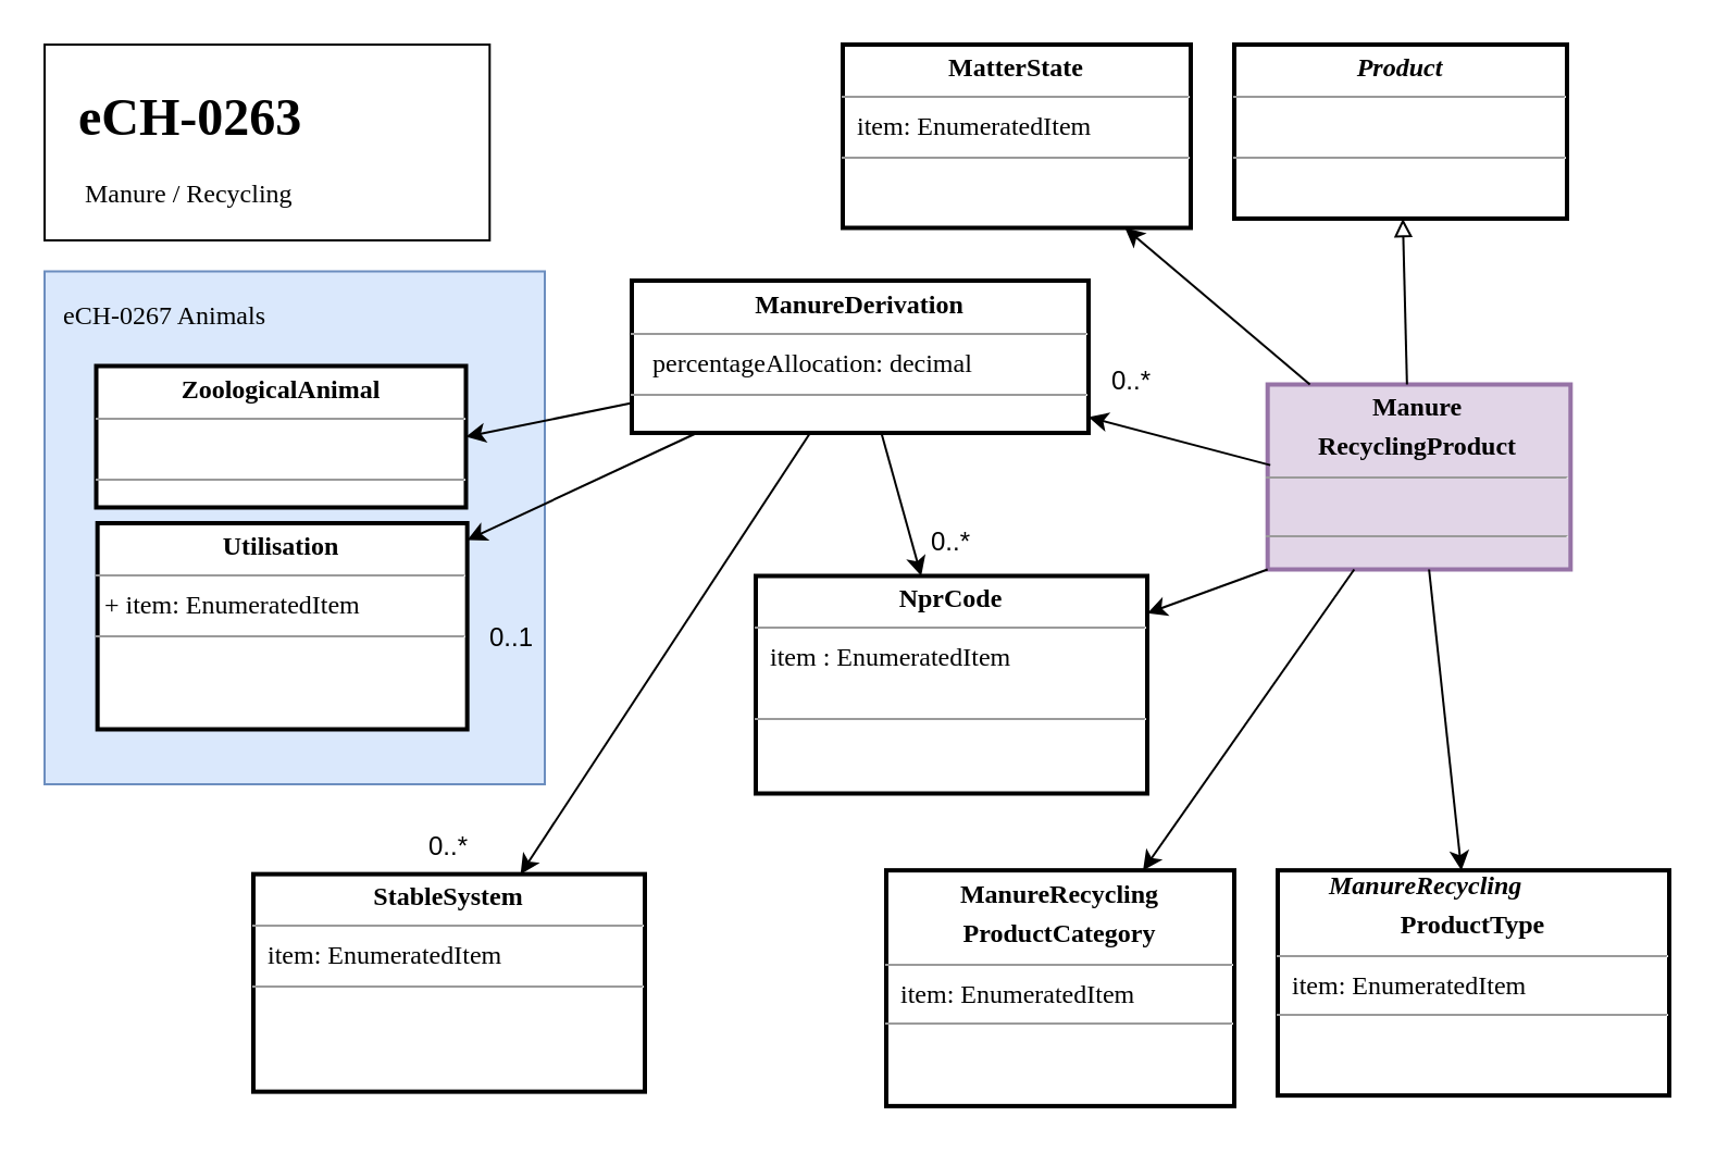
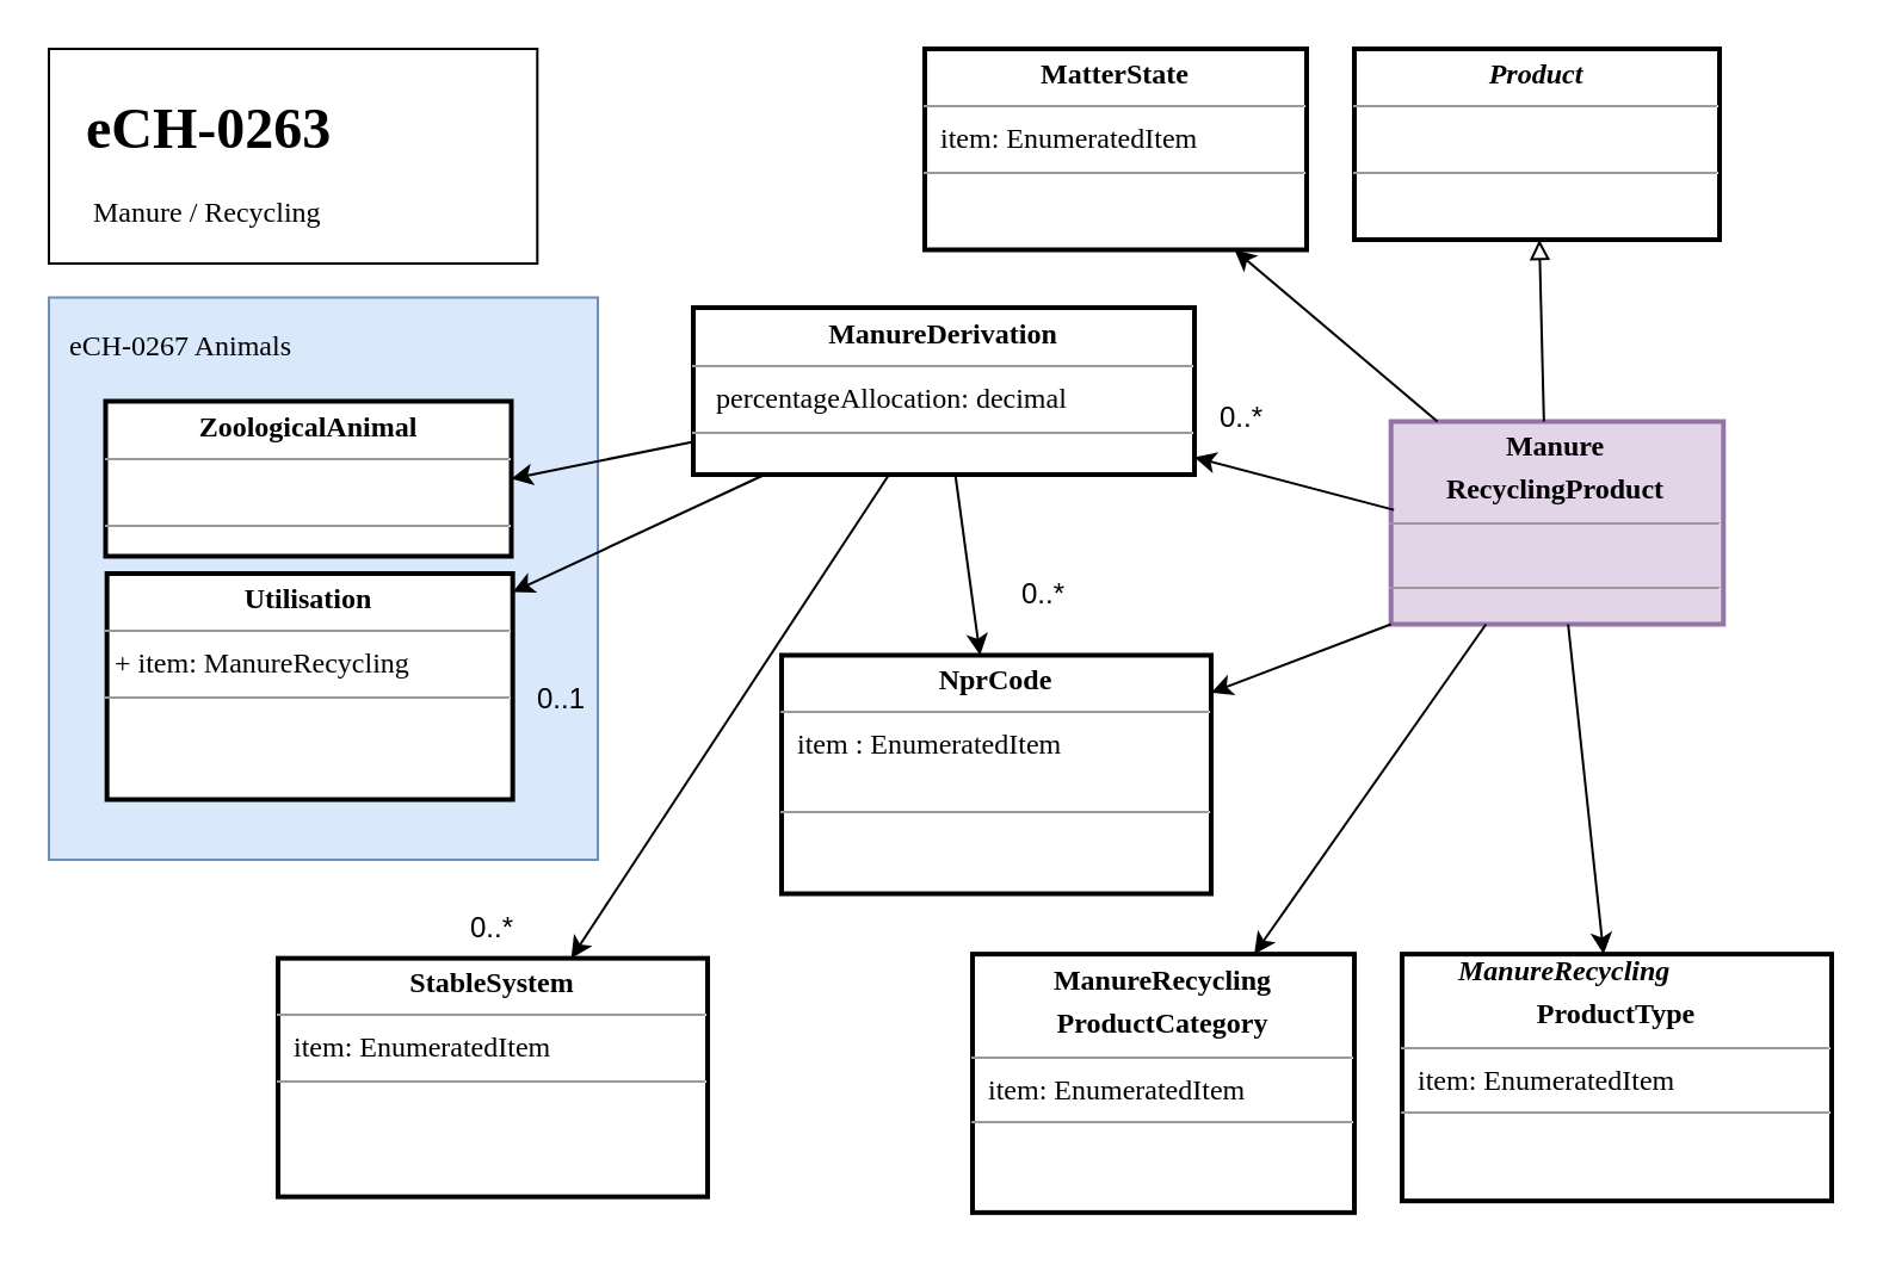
  <mxCell id="0" />
  <mxCell id="1" parent="0" />
  <mxCell id="2" value="&lt;p style=&quot;margin:0px;margin-top:4px;text-align:center;&quot;&gt;&lt;b&gt;Manure&lt;/b&gt;&lt;/p&gt;&lt;p style=&quot;margin:0px;margin-top:4px;text-align:center;&quot;&gt;&lt;b&gt;RecyclingProduct&lt;/b&gt;&lt;/p&gt;&lt;hr size=&quot;1&quot;&gt;&lt;p style=&quot;margin:0px;margin-left:4px;&quot;&gt;&amp;nbsp;&lt;br&gt;&lt;/p&gt;&lt;hr size=&quot;1&quot;&gt;&lt;p style=&quot;margin:0px;margin-left:4px;&quot;&gt;&lt;br&gt;&lt;/p&gt;" style="verticalAlign=top;align=left;overflow=fill;fontSize=12;fontFamily=Verdana;html=1;sketch=0;strokeWidth=2;fillColor=#e1d5e7;strokeColor=#9673a6;" parent="1" vertex="1"><mxGeometry x="582.35" y="176.25" width="139.3" height="85" as="geometry" /></mxCell>
  <mxCell id="3" value="" style="endArrow=classic;html=1;sketch=0;fontFamily=Verdana;curved=1;" parent="1" source="2" target="4" edge="1"><mxGeometry width="50" height="50" relative="1" as="geometry"><mxPoint x="1187.69" y="284.7" as="sourcePoint" /><mxPoint x="1008.2" y="615.265" as="targetPoint" /></mxGeometry></mxCell>
  <mxCell id="4" value="&lt;i style=&quot;border-color: var(--border-color); text-align: center;&quot;&gt;&lt;span style=&quot;white-space: pre;&quot;&gt; &lt;/span&gt;&amp;nbsp; &amp;nbsp; &amp;nbsp; &amp;nbsp;&lt;b style=&quot;background-color: initial;&quot;&gt;ManureRecycling&lt;/b&gt;&lt;br&gt;&lt;/i&gt;&lt;p style=&quot;margin:0px;margin-top:4px;text-align:center;&quot;&gt;&lt;b&gt;ProductType&lt;/b&gt;&lt;/p&gt;&lt;hr size=&quot;1&quot;&gt;&lt;p style=&quot;margin:0px;margin-left:4px;&quot;&gt;&amp;nbsp;item: EnumeratedItem&lt;br&gt;&lt;/p&gt;&lt;hr size=&quot;1&quot;&gt;&lt;p style=&quot;margin:0px;margin-left:4px;&quot;&gt;&lt;br&gt;&lt;/p&gt;" style="verticalAlign=top;align=left;overflow=fill;fontSize=12;fontFamily=Verdana;html=1;sketch=0;strokeWidth=2;" parent="1" vertex="1"><mxGeometry x="587" y="399.57" width="180" height="103.5" as="geometry" /></mxCell>
  <mxCell id="5" value="" style="rounded=0;whiteSpace=wrap;html=1;fillColor=#dae8fc;strokeColor=#6c8ebf;fontFamily=Verdana;" parent="1" vertex="1"><mxGeometry x="20" y="124.25" width="230" height="235.75" as="geometry" /></mxCell>
  <mxCell id="6" value="eCH-0267 Animals" style="text;html=1;strokeColor=none;fillColor=none;align=left;verticalAlign=middle;whiteSpace=wrap;rounded=0;strokeWidth=2;fontFamily=Verdana;" parent="1" vertex="1"><mxGeometry x="27" y="130" width="290" height="30" as="geometry" /></mxCell>
  <mxCell id="7" value="&lt;p style=&quot;margin:0px;margin-top:4px;text-align:center;&quot;&gt;&lt;b&gt;ZoologicalAnimal&lt;/b&gt;&lt;/p&gt;&lt;hr size=&quot;1&quot;&gt;&lt;p style=&quot;margin:0px;margin-left:4px;&quot;&gt;&amp;nbsp;&amp;nbsp;&lt;br&gt;&lt;/p&gt;&lt;hr size=&quot;1&quot;&gt;&lt;p style=&quot;margin:0px;margin-left:4px;&quot;&gt;&lt;br&gt;&lt;/p&gt;" style="verticalAlign=top;align=left;overflow=fill;fontSize=12;fontFamily=Verdana;html=1;sketch=0;strokeWidth=2;" parent="1" vertex="1"><mxGeometry x="43.75" y="167.75" width="170" height="65" as="geometry" /></mxCell>
  <mxCell id="8" value="&lt;p style=&quot;margin:0px;margin-top:4px;text-align:center;&quot;&gt;&lt;b&gt;ManureDerivation&lt;/b&gt;&lt;/p&gt;&lt;hr size=&quot;1&quot;&gt;&lt;p style=&quot;margin:0px;margin-left:4px;&quot;&gt;&amp;nbsp; percentageAllocation: decimal&lt;br&gt;&lt;/p&gt;&lt;hr size=&quot;1&quot;&gt;&lt;p style=&quot;margin:0px;margin-left:4px;&quot;&gt;&lt;br&gt;&lt;/p&gt;" style="verticalAlign=top;align=left;overflow=fill;fontSize=12;fontFamily=Verdana;html=1;sketch=0;strokeWidth=2;" parent="1" vertex="1"><mxGeometry x="290" y="128.5" width="210" height="70" as="geometry" /></mxCell>
  <mxCell id="9" value="" style="endArrow=classic;html=1;sketch=0;fontFamily=Verdana;curved=1;entryX=1;entryY=0.5;entryDx=0;entryDy=0;" parent="1" source="8" target="7" edge="1"><mxGeometry width="50" height="50" relative="1" as="geometry"><mxPoint x="315.59" y="527.82" as="sourcePoint" /><mxPoint x="139.5" y="533.068" as="targetPoint" /></mxGeometry></mxCell>
  <mxCell id="10" value="&lt;p style=&quot;margin:0px;margin-top:4px;text-align:center;&quot;&gt;&lt;b&gt;StableSystem&lt;/b&gt;&lt;/p&gt;&lt;hr size=&quot;1&quot;&gt;&lt;p style=&quot;margin:0px;margin-left:4px;&quot;&gt;&amp;nbsp;item: EnumeratedItem&lt;br&gt;&lt;/p&gt;&lt;hr size=&quot;1&quot;&gt;&lt;p style=&quot;margin:0px;margin-left:4px;&quot;&gt;&lt;br&gt;&lt;/p&gt;" style="verticalAlign=top;align=left;overflow=fill;fontSize=12;fontFamily=Verdana;html=1;sketch=0;strokeWidth=2;" parent="1" vertex="1"><mxGeometry x="116" y="401.32" width="180" height="100" as="geometry" /></mxCell>
  <mxCell id="11" value="" style="endArrow=classic;html=1;sketch=0;fontFamily=Verdana;curved=1;" parent="1" source="8" target="10" edge="1"><mxGeometry width="50" height="50" relative="1" as="geometry"><mxPoint x="337" y="240" as="sourcePoint" /><mxPoint x="139.5" y="533.068" as="targetPoint" /></mxGeometry></mxCell>
- <mxCell id="12" value="&lt;p style=&quot;margin:0px;margin-top:4px;text-align:center;&quot;&gt;&lt;b style=&quot;background-color: initial;&quot;&gt;Utilisation&lt;/b&gt;&lt;br&gt;&lt;/p&gt;&lt;hr size=&quot;1&quot;&gt;&lt;p style=&quot;margin:0px;margin-left:4px;&quot;&gt;+ item: EnumeratedItem&lt;br&gt;&lt;/p&gt;&lt;hr size=&quot;1&quot;&gt;&lt;p style=&quot;margin:0px;margin-left:4px;&quot;&gt;&lt;br&gt;&lt;/p&gt;" style="verticalAlign=top;align=left;overflow=fill;fontSize=12;fontFamily=Verdana;html=1;sketch=0;strokeWidth=2;" parent="1" vertex="1"><mxGeometry x="44.33" y="240" width="170" height="94.75" as="geometry" /></mxCell>
+ <mxCell id="12" value="&lt;p style=&quot;margin:0px;margin-top:4px;text-align:center;&quot;&gt;&lt;b style=&quot;background-color: initial;&quot;&gt;Utilisation&lt;/b&gt;&lt;br&gt;&lt;/p&gt;&lt;hr size=&quot;1&quot;&gt;&lt;p style=&quot;margin:0px;margin-left:4px;&quot;&gt;+ item: ManureRecycling&lt;br&gt;&lt;/p&gt;&lt;hr size=&quot;1&quot;&gt;&lt;p style=&quot;margin:0px;margin-left:4px;&quot;&gt;&lt;br&gt;&lt;/p&gt;" style="verticalAlign=top;align=left;overflow=fill;fontSize=12;fontFamily=Verdana;html=1;sketch=0;strokeWidth=2;" parent="1" vertex="1"><mxGeometry x="44.33" y="240" width="170" height="94.75" as="geometry" /></mxCell>
  <mxCell id="13" value="" style="endArrow=classic;html=1;sketch=0;fontFamily=Verdana;curved=1;" parent="1" source="8" target="12" edge="1"><mxGeometry width="50" height="50" relative="1" as="geometry"><mxPoint x="363.65" y="555.75" as="sourcePoint" /><mxPoint x="221.852" y="766.75" as="targetPoint" /></mxGeometry></mxCell>
  <mxCell id="14" value="0..1" style="text;html=1;strokeColor=none;fillColor=none;align=center;verticalAlign=middle;whiteSpace=wrap;rounded=0;" parent="1" vertex="1"><mxGeometry x="205" y="278.25" width="60" height="30" as="geometry" /></mxCell>
  <mxCell id="15" value="&lt;p style=&quot;margin:0px;margin-top:4px;text-align:center;&quot;&gt;&lt;b&gt;ManureRecycling&lt;/b&gt;&lt;/p&gt;&lt;p style=&quot;margin:0px;margin-top:4px;text-align:center;&quot;&gt;&lt;b style=&quot;background-color: initial;&quot;&gt;ProductCategory&lt;/b&gt;&lt;/p&gt;&lt;hr size=&quot;1&quot;&gt;&lt;p style=&quot;margin:0px;margin-left:4px;&quot;&gt;&amp;nbsp;item: EnumeratedItem&lt;br&gt;&lt;/p&gt;&lt;hr size=&quot;1&quot;&gt;&lt;p style=&quot;margin:0px;margin-left:4px;&quot;&gt;&lt;br&gt;&lt;/p&gt;" style="verticalAlign=top;align=left;overflow=fill;fontSize=12;fontFamily=Verdana;html=1;sketch=0;strokeWidth=2;" parent="1" vertex="1"><mxGeometry x="407" y="399.57" width="160" height="108.37" as="geometry" /></mxCell>
  <mxCell id="16" value="" style="endArrow=classic;html=1;sketch=0;fontFamily=Verdana;curved=1;" parent="1" source="2" target="15" edge="1"><mxGeometry width="50" height="50" relative="1" as="geometry"><mxPoint x="930.704" y="245.25" as="sourcePoint" /><mxPoint x="960.345" y="334.25" as="targetPoint" /></mxGeometry></mxCell>
- <mxCell id="17" value="&lt;p style=&quot;margin:0px;margin-top:4px;text-align:center;&quot;&gt;&lt;b&gt;NprCode&lt;/b&gt;&lt;/p&gt;&lt;hr size=&quot;1&quot;&gt;&lt;p style=&quot;margin:0px;margin-left:4px;&quot;&gt;&amp;nbsp;item : EnumeratedItem&lt;br&gt;&lt;/p&gt;&lt;p style=&quot;margin:0px;margin-left:4px;&quot;&gt;&amp;nbsp;&lt;/p&gt;&lt;hr size=&quot;1&quot;&gt;&lt;p style=&quot;margin:0px;margin-left:4px;&quot;&gt;&lt;br&gt;&lt;/p&gt;" style="verticalAlign=top;align=left;overflow=fill;fontSize=12;fontFamily=Verdana;html=1;sketch=0;strokeWidth=2;" parent="1" vertex="1"><mxGeometry x="347" y="264.25" width="180" height="100" as="geometry" /></mxCell>
+ <mxCell id="17" value="&lt;p style=&quot;margin:0px;margin-top:4px;text-align:center;&quot;&gt;&lt;b&gt;NprCode&lt;/b&gt;&lt;/p&gt;&lt;hr size=&quot;1&quot;&gt;&lt;p style=&quot;margin:0px;margin-left:4px;&quot;&gt;&amp;nbsp;item : EnumeratedItem&lt;br&gt;&lt;/p&gt;&lt;p style=&quot;margin:0px;margin-left:4px;&quot;&gt;&amp;nbsp;&lt;/p&gt;&lt;hr size=&quot;1&quot;&gt;&lt;p style=&quot;margin:0px;margin-left:4px;&quot;&gt;&lt;br&gt;&lt;/p&gt;" style="verticalAlign=top;align=left;overflow=fill;fontSize=12;fontFamily=Verdana;html=1;sketch=0;strokeWidth=2;" parent="1" vertex="1"><mxGeometry x="327" y="274.25" width="180" height="100" as="geometry" /></mxCell>
  <mxCell id="18" value="" style="endArrow=classic;html=1;sketch=0;fontFamily=Verdana;curved=1;exitX=0;exitY=1;exitDx=0;exitDy=0;" parent="1" source="2" target="17" edge="1"><mxGeometry width="50" height="50" relative="1" as="geometry"><mxPoint x="709.234" y="245.335" as="sourcePoint" /><mxPoint x="588.25" y="254.061" as="targetPoint" /></mxGeometry></mxCell>
  <mxCell id="19" value="&lt;p style=&quot;margin:0px;margin-top:4px;text-align:center;&quot;&gt;&lt;b style=&quot;background-color: initial;&quot;&gt;MatterState&lt;/b&gt;&lt;br&gt;&lt;/p&gt;&lt;hr size=&quot;1&quot;&gt;&lt;p style=&quot;margin:0px;margin-left:4px;&quot;&gt;&amp;nbsp;item: EnumeratedItem&lt;br&gt;&lt;/p&gt;&lt;hr size=&quot;1&quot;&gt;&lt;p style=&quot;margin:0px;margin-left:4px;&quot;&gt;&lt;br&gt;&lt;/p&gt;" style="verticalAlign=top;align=left;overflow=fill;fontSize=12;fontFamily=Verdana;html=1;sketch=0;strokeWidth=2;" parent="1" vertex="1"><mxGeometry x="387" y="20" width="160" height="84.25" as="geometry" /></mxCell>
  <mxCell id="20" value="" style="endArrow=classic;html=1;sketch=0;fontFamily=Verdana;curved=1;" parent="1" source="2" target="19" edge="1"><mxGeometry width="50" height="50" relative="1" as="geometry"><mxPoint x="562.116" y="259.025" as="sourcePoint" /><mxPoint x="727.13" y="535.25" as="targetPoint" /></mxGeometry></mxCell>
  <mxCell id="21" value="0..*" style="text;html=1;strokeColor=none;fillColor=none;align=center;verticalAlign=middle;whiteSpace=wrap;rounded=0;" parent="1" vertex="1"><mxGeometry x="176" y="373.75" width="60" height="30" as="geometry" /></mxCell>
  <mxCell id="22" value="" style="endArrow=classic;html=1;sketch=0;fontFamily=Verdana;curved=1;exitX=0.009;exitY=0.436;exitDx=0;exitDy=0;exitPerimeter=0;" parent="1" source="2" target="8" edge="1"><mxGeometry width="50" height="50" relative="1" as="geometry"><mxPoint x="400" y="225.25" as="sourcePoint" /><mxPoint x="432" y="273.25" as="targetPoint" /></mxGeometry></mxCell>
  <mxCell id="23" value="0..*" style="text;html=1;strokeColor=none;fillColor=none;align=center;verticalAlign=middle;whiteSpace=wrap;rounded=0;" parent="1" vertex="1"><mxGeometry x="490" y="160" width="60" height="30" as="geometry" /></mxCell>
  <mxCell id="24" value="0..*" style="text;html=1;strokeColor=none;fillColor=none;align=center;verticalAlign=middle;whiteSpace=wrap;rounded=0;" parent="1" vertex="1"><mxGeometry x="407" y="234.25" width="60" height="30" as="geometry" /></mxCell>
  <mxCell id="25" value="" style="rounded=0;whiteSpace=wrap;html=1;" vertex="1" parent="1"><mxGeometry x="20" y="20" width="204.65" height="90" as="geometry" /></mxCell>
  <mxCell id="26" value="&lt;h1&gt;&lt;span style=&quot;background-color: initial;&quot;&gt;eCH-0263&lt;/span&gt;&lt;/h1&gt;&lt;div&gt;&lt;br&gt;&lt;/div&gt;" style="text;html=1;strokeColor=none;fillColor=none;spacing=5;spacingTop=-20;whiteSpace=wrap;overflow=hidden;rounded=0;strokeWidth=2;fontFamily=Verdana;" vertex="1" parent="1"><mxGeometry x="31.48" y="34.25" width="195.7" height="40" as="geometry" /></mxCell>
  <mxCell id="27" value="Manure / Recycling" style="text;html=1;strokeColor=none;fillColor=none;align=left;verticalAlign=middle;whiteSpace=wrap;rounded=0;strokeWidth=2;fontFamily=Verdana;" vertex="1" parent="1"><mxGeometry x="36.75" y="74.25" width="166.25" height="30" as="geometry" /></mxCell>
  <mxCell id="28" value="&lt;p style=&quot;margin:0px;margin-top:4px;text-align:center;&quot;&gt;&lt;b&gt;&lt;i&gt;Product&lt;/i&gt;&lt;/b&gt;&lt;/p&gt;&lt;hr size=&quot;1&quot;&gt;&lt;p style=&quot;margin:0px;margin-left:4px;&quot;&gt;&lt;br&gt;&lt;/p&gt;&lt;hr size=&quot;1&quot;&gt;&lt;p style=&quot;margin:0px;margin-left:4px;&quot;&gt;&lt;br&gt;&lt;/p&gt;" style="verticalAlign=top;align=left;overflow=fill;fontSize=12;fontFamily=Verdana;html=1;sketch=0;strokeWidth=2;" vertex="1" parent="1"><mxGeometry x="567" y="20" width="153" height="80" as="geometry" /></mxCell>
  <mxCell id="29" value="" style="endArrow=block;html=1;sketch=0;fontFamily=Verdana;curved=1;endFill=0;exitX=0.46;exitY=0;exitDx=0;exitDy=0;exitPerimeter=0;" edge="1" parent="1" target="28" source="2"><mxGeometry width="50" height="50" relative="1" as="geometry"><mxPoint x="759.35" y="141.118" as="sourcePoint" /><mxPoint x="104.47" y="582.325" as="targetPoint" /></mxGeometry></mxCell>
  <mxCell id="30" value="" style="endArrow=classic;html=1;sketch=0;fontFamily=Verdana;curved=1;" edge="1" parent="1" source="8" target="17"><mxGeometry width="50" height="50" relative="1" as="geometry"><mxPoint x="592.35" y="271.25" as="sourcePoint" /><mxPoint x="530" y="292.941" as="targetPoint" /></mxGeometry></mxCell>
